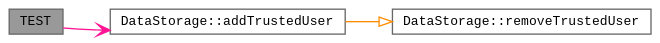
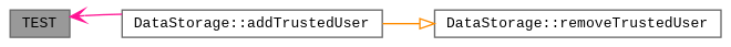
  digraph {
    fontname="Liberation Mono"
    rankdir=LR
    node [color=grey40 fillcolor=white fontname="Liberation Mono" fontsize=10 shape=box style=filled]
    edge [fontname="Liberation Mono" fontsize=10 labelfontname=Helvetica labelfontsize=10 style=solid]
    n1 [color=gray40 fillcolor=grey60 fontcolor=black height=0.2 label=TEST width=0.4]
    n2 [height=0.2 label="DataStorage::addTrustedUser" width=0.4]
    n3 [height=0.2 label="DataStorage::removeTrustedUser" width=0.4]
-   n1 -> n2 [arrowhead=vee color=deeppink]
+   n2 -> n1 [arrowhead=vee color=deeppink]
    n2 -> n3 [arrowhead=onormal color=darkorange]
  }
